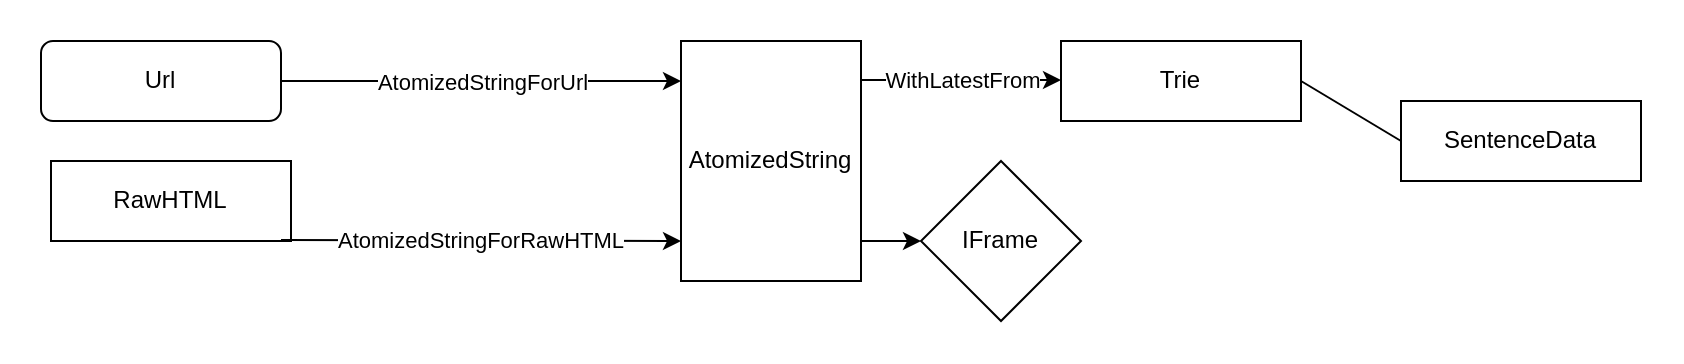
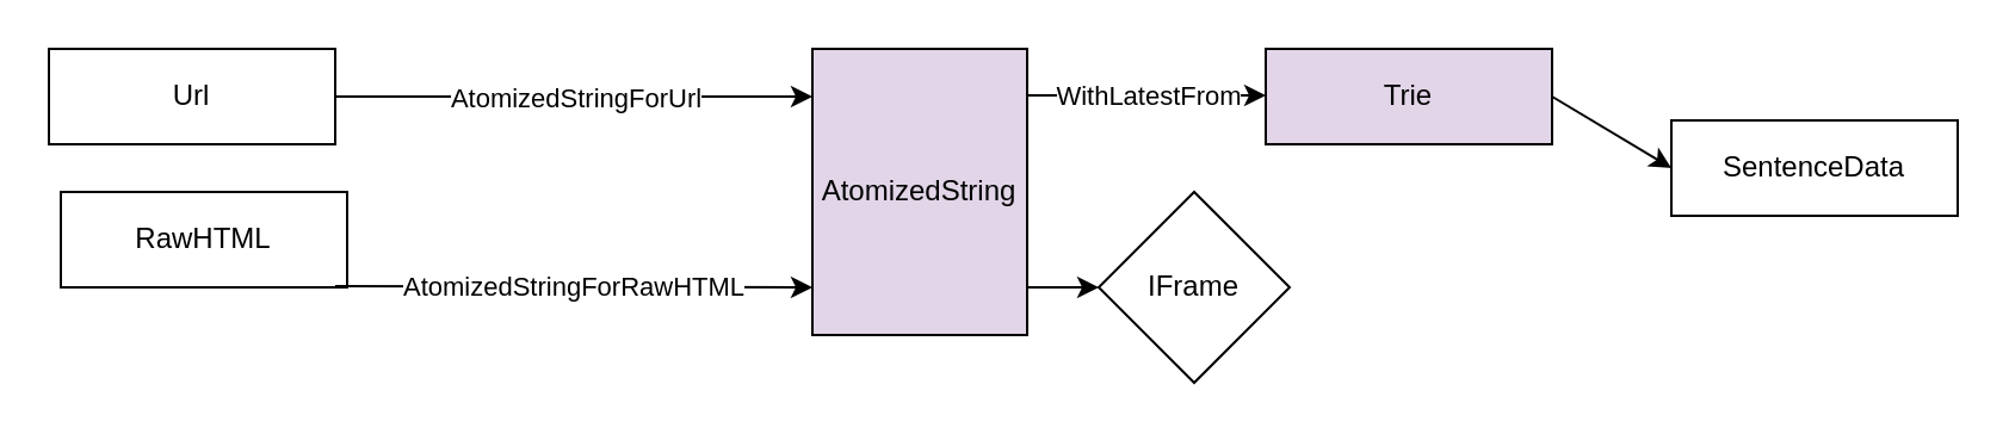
  <mxCell id="0" />
  <mxCell id="1" parent="0" />
  <mxCell id="2" value="" style="group" vertex="1" connectable="0" parent="1"><mxGeometry x="20" y="20" width="410" height="120" as="geometry" /></mxCell>
- <mxCell id="3" value="Url" style="whiteSpace=wrap;html=1;rounded=1;" vertex="1" parent="2"><mxGeometry width="120" height="40" as="geometry" /></mxCell>
+ <mxCell id="3" value="Url" style="rounded=0;whiteSpace=wrap;html=1;" vertex="1" parent="2"><mxGeometry width="120" height="40" as="geometry" /></mxCell>
  <mxCell id="4" value="RawHTML" style="rounded=0;whiteSpace=wrap;html=1;" vertex="1" parent="2"><mxGeometry x="5" y="60" width="120" height="40" as="geometry" /></mxCell>
  <mxCell id="5" value="" style="endArrow=classic;html=1;" edge="1" parent="2"><mxGeometry relative="1" as="geometry"><mxPoint x="120" y="20" as="sourcePoint" /><mxPoint x="320" y="20" as="targetPoint" /></mxGeometry></mxCell>
  <mxCell id="6" value="AtomizedStringForUrl" style="edgeLabel;resizable=0;html=1;align=center;verticalAlign=middle;" connectable="0" vertex="1" parent="5"><mxGeometry relative="1" as="geometry" /></mxCell>
  <mxCell id="7" value="" style="endArrow=classic;html=1;" edge="1" parent="2"><mxGeometry relative="1" as="geometry"><mxPoint x="120" y="99.5" as="sourcePoint" /><mxPoint x="320" y="100" as="targetPoint" /></mxGeometry></mxCell>
  <mxCell id="8" value="AtomizedStringForRawHTML" style="edgeLabel;resizable=0;html=1;align=center;verticalAlign=middle;" connectable="0" vertex="1" parent="7"><mxGeometry relative="1" as="geometry" /></mxCell>
- <mxCell id="9" value="AtomizedString" style="rounded=0;whiteSpace=wrap;html=1;" vertex="1" parent="2"><mxGeometry x="320" width="90" height="120" as="geometry" /></mxCell>
- <mxCell id="10" value="Trie" style="rounded=0;whiteSpace=wrap;html=1;" vertex="1" parent="1"><mxGeometry x="530" y="20" width="120" height="40" as="geometry" /></mxCell>
+ <mxCell id="9" value="AtomizedString" style="rounded=0;whiteSpace=wrap;html=1;fillColor=#e1d5e7;" vertex="1" parent="2"><mxGeometry x="320" width="90" height="120" as="geometry" /></mxCell>
+ <mxCell id="10" value="Trie" style="rounded=0;whiteSpace=wrap;html=1;fillColor=#e1d5e7;" vertex="1" parent="1"><mxGeometry x="530" y="20" width="120" height="40" as="geometry" /></mxCell>
  <mxCell id="11" value="" style="endArrow=classic;html=1;" edge="1" parent="1"><mxGeometry relative="1" as="geometry"><mxPoint x="430" y="39.5" as="sourcePoint" /><mxPoint x="530" y="39.5" as="targetPoint" /></mxGeometry></mxCell>
  <mxCell id="12" value="WithLatestFrom" style="edgeLabel;resizable=0;html=1;align=center;verticalAlign=middle;" connectable="0" vertex="1" parent="11"><mxGeometry relative="1" as="geometry" /></mxCell>
  <mxCell id="13" value="" style="endArrow=classic;html=1;" edge="1" parent="1" target="14"><mxGeometry width="50" height="50" relative="1" as="geometry"><mxPoint x="430" y="120" as="sourcePoint" /><mxPoint x="460" y="120" as="targetPoint" /></mxGeometry></mxCell>
  <mxCell id="14" value="IFrame" style="rhombus;whiteSpace=wrap;html=1;aspect=fixed;" vertex="1" parent="1"><mxGeometry x="460" y="80" width="80" height="80" as="geometry" /></mxCell>
  <mxCell id="15" value="SentenceData" style="rounded=0;whiteSpace=wrap;html=1;" vertex="1" parent="1"><mxGeometry x="700" y="50" width="120" height="40" as="geometry" /></mxCell>
- <mxCell id="16" value="" style="endArrow=none;html=1;exitX=1;exitY=0.5;exitDx=0;exitDy=0;entryX=0;entryY=0.5;entryDx=0;entryDy=0;" edge="1" parent="1" source="10" target="15"><mxGeometry width="50" height="50" relative="1" as="geometry"><mxPoint x="510" y="190" as="sourcePoint" /><mxPoint x="560" y="140" as="targetPoint" /></mxGeometry></mxCell>
+ <mxCell id="16" value="" style="endArrow=classic;html=1;exitX=1;exitY=0.5;exitDx=0;exitDy=0;entryX=0;entryY=0.5;entryDx=0;entryDy=0;" edge="1" parent="1" source="10" target="15"><mxGeometry width="50" height="50" relative="1" as="geometry"><mxPoint x="510" y="190" as="sourcePoint" /><mxPoint x="560" y="140" as="targetPoint" /></mxGeometry></mxCell>
